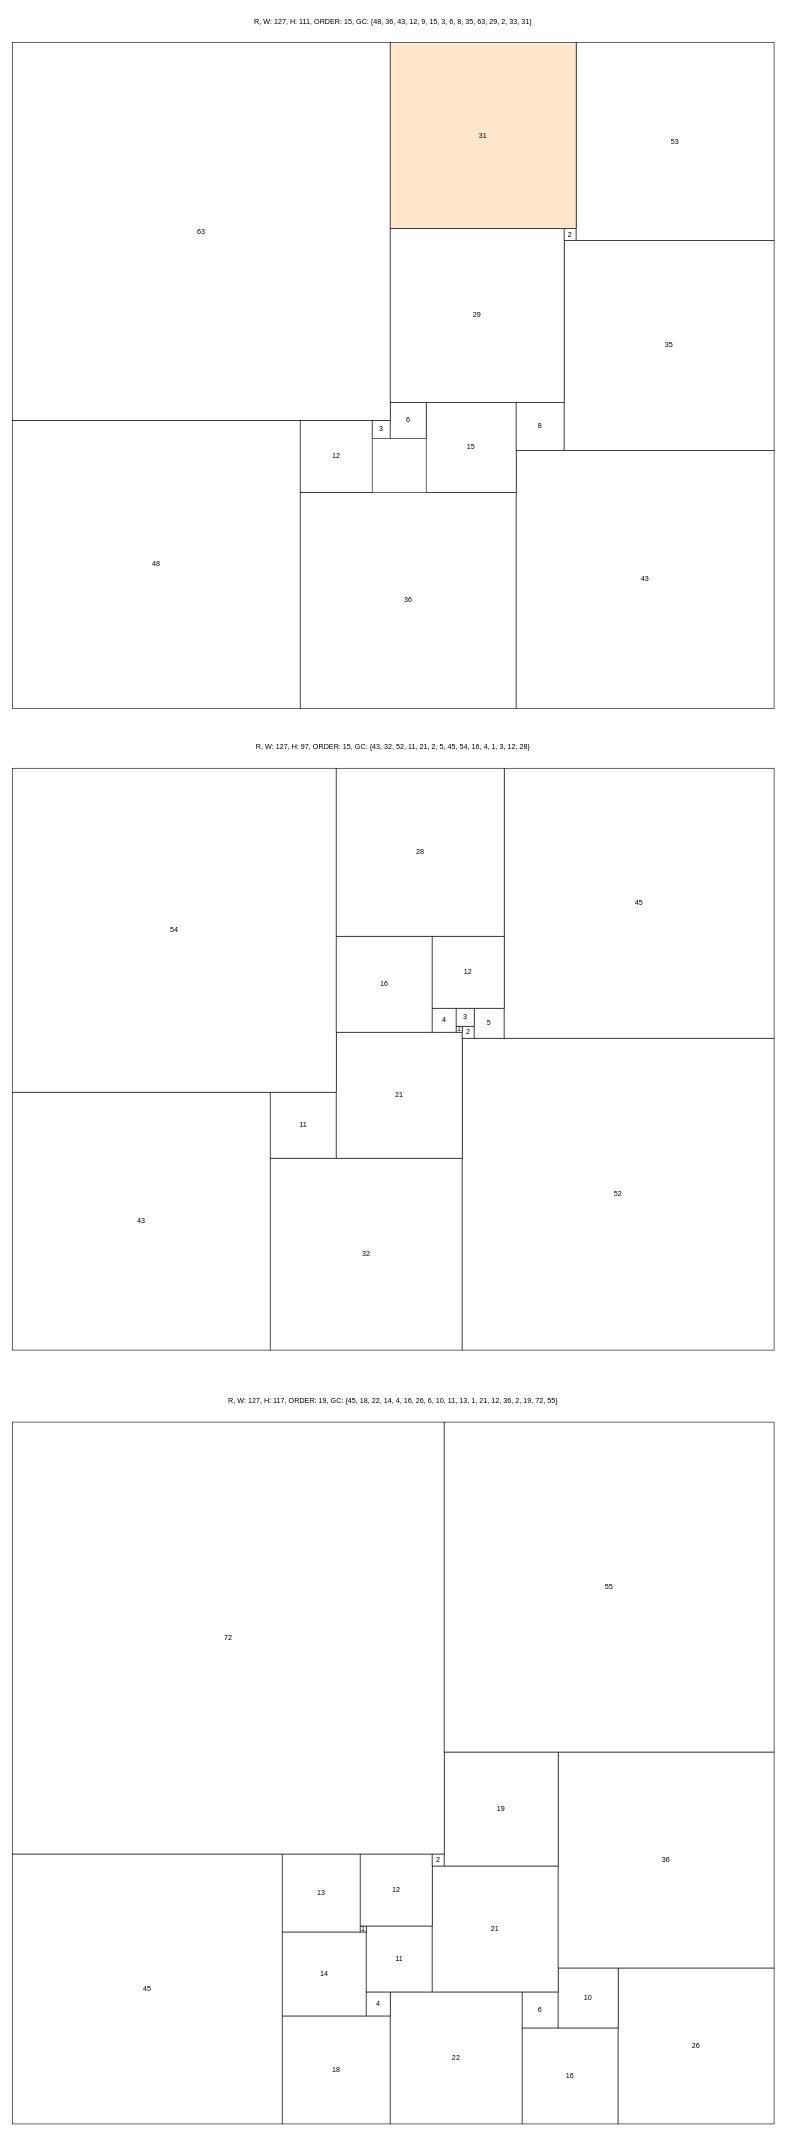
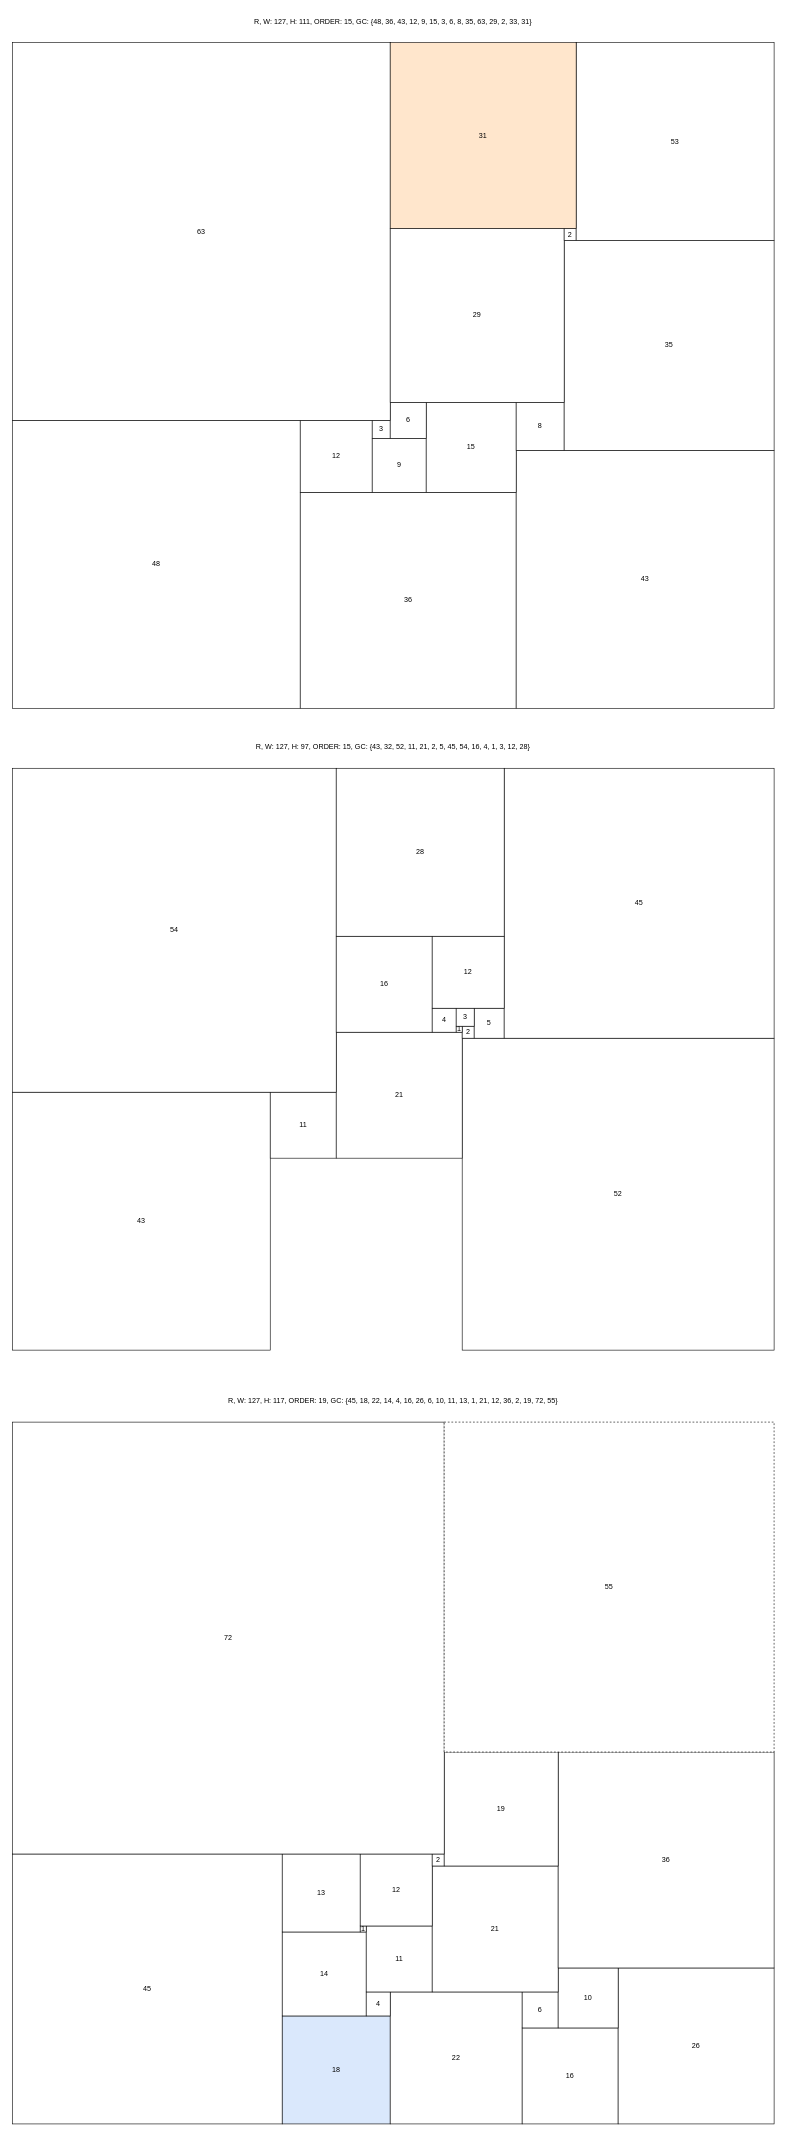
  <mxCell id="0" />
  <mxCell id="1" parent="0" />
  <mxCell id="2" value="R, W: 127, H: 111, ORDER: 15, GC: {48, 36, 43, 12, 9, 15, 3, 6, 8, 35, 63, 29, 2, 33, 31} " style="text;html=1;strokeColor=none;fillColor=none;align=center;verticalAlign=middle;whiteSpace=wrap;rounded=0;flipV=1;" parent="1" vertex="1"><mxGeometry x="20" width="1270" height="30" as="geometry" y="20" /></mxCell>
  <mxCell id="3" value="R, W: 127, H: 97, ORDER: 15, GC: {43, 32, 52, 11, 21, 2, 5, 45, 54, 16, 4, 1, 3, 12, 28} " style="text;html=1;strokeColor=none;fillColor=none;align=center;verticalAlign=middle;whiteSpace=wrap;rounded=0;flipV=1;" parent="1" vertex="1"><mxGeometry x="20" y="1230" width="1270" height="30" as="geometry" /></mxCell>
  <mxCell id="4" value="R, W: 127, H: 117, ORDER: 19, GC: {45, 18, 22, 14, 4, 16, 26, 6, 10, 11, 13, 1, 21, 12, 36, 2, 19, 72, 55} " style="text;html=1;strokeColor=none;fillColor=none;align=center;verticalAlign=middle;whiteSpace=wrap;rounded=0;flipV=1;" parent="1" vertex="1"><mxGeometry x="20" y="2320" width="1270" height="30" as="geometry" /></mxCell>
  <mxCell id="5" value="" style="group;flipV=1;" vertex="1" connectable="0" parent="1"><mxGeometry x="20" y="70" width="1270" height="1110" as="geometry" /></mxCell>
  <mxCell id="6" value="48" style="rounded=0;whiteSpace=wrap;html=1;" parent="5" vertex="1"><mxGeometry y="630" width="480" height="480" as="geometry" /></mxCell>
  <mxCell id="7" value="36" style="rounded=0;whiteSpace=wrap;html=1;" parent="5" vertex="1"><mxGeometry x="480" y="750" width="360" height="360" as="geometry" /></mxCell>
  <mxCell id="8" value="43" style="rounded=0;whiteSpace=wrap;html=1;" parent="5" vertex="1"><mxGeometry x="840" y="680" width="430" height="430" as="geometry" /></mxCell>
  <mxCell id="9" value="12" style="rounded=0;whiteSpace=wrap;html=1;" parent="5" vertex="1"><mxGeometry x="480" y="630" width="120" height="120" as="geometry" /></mxCell>
+ <mxCell id="10" value="9" style="rounded=0;whiteSpace=wrap;html=1;" parent="5" vertex="1"><mxGeometry x="600" y="660" width="90" height="90" as="geometry" /></mxCell>
  <mxCell id="11" value="15" style="rounded=0;whiteSpace=wrap;html=1;" parent="5" vertex="1"><mxGeometry x="690" y="600" width="150" height="150" as="geometry" /></mxCell>
  <mxCell id="12" value="3" style="rounded=0;whiteSpace=wrap;html=1;" parent="5" vertex="1"><mxGeometry x="600" y="630" width="30" height="30" as="geometry" /></mxCell>
  <mxCell id="13" value="6" style="rounded=0;whiteSpace=wrap;html=1;" parent="5" vertex="1"><mxGeometry x="630" y="600" width="60" height="60" as="geometry" /></mxCell>
  <mxCell id="14" value="8" style="rounded=0;whiteSpace=wrap;html=1;" parent="5" vertex="1"><mxGeometry x="840" y="600" width="80" height="80" as="geometry" /></mxCell>
  <mxCell id="15" value="35" style="rounded=0;whiteSpace=wrap;html=1;" parent="5" vertex="1"><mxGeometry x="920" y="330" width="350" height="350" as="geometry" /></mxCell>
  <mxCell id="16" value="63" style="rounded=0;whiteSpace=wrap;html=1;" parent="5" vertex="1"><mxGeometry width="630" height="630" as="geometry" /></mxCell>
  <mxCell id="17" value="29" style="rounded=0;whiteSpace=wrap;html=1;" parent="5" vertex="1"><mxGeometry x="630" y="310" width="290" height="290" as="geometry" /></mxCell>
  <mxCell id="18" value="2" style="rounded=0;whiteSpace=wrap;html=1;" parent="5" vertex="1"><mxGeometry x="920" y="310" width="20" height="20" as="geometry" /></mxCell>
  <mxCell id="19" value="53" style="rounded=0;whiteSpace=wrap;html=1;" parent="5" vertex="1"><mxGeometry x="940" width="330" height="330" as="geometry" /></mxCell>
  <mxCell id="20" value="31" style="rounded=0;whiteSpace=wrap;html=1;fillColor=#ffe6cc;" parent="5" vertex="1"><mxGeometry x="630" width="310" height="310" as="geometry" /></mxCell>
  <mxCell id="21" value="" style="group;flipV=1;" vertex="1" connectable="0" parent="1"><mxGeometry x="20" y="1280" width="1270" height="970" as="geometry" /></mxCell>
  <mxCell id="22" value="43" style="rounded=0;whiteSpace=wrap;html=1;" parent="21" vertex="1"><mxGeometry y="540" width="430" height="430" as="geometry" /></mxCell>
- <mxCell id="23" value="32" style="rounded=0;whiteSpace=wrap;html=1;" parent="21" vertex="1"><mxGeometry x="430" y="650" width="320" height="320" as="geometry" /></mxCell>
  <mxCell id="24" value="52" style="rounded=0;whiteSpace=wrap;html=1;" parent="21" vertex="1"><mxGeometry x="750" y="450" width="520" height="520" as="geometry" /></mxCell>
  <mxCell id="25" value="11" style="rounded=0;whiteSpace=wrap;html=1;" parent="21" vertex="1"><mxGeometry x="430" y="540" width="110" height="110" as="geometry" /></mxCell>
  <mxCell id="26" value="21" style="rounded=0;whiteSpace=wrap;html=1;" parent="21" vertex="1"><mxGeometry x="540" y="440" width="210" height="210" as="geometry" /></mxCell>
  <mxCell id="27" value="2" style="rounded=0;whiteSpace=wrap;html=1;" parent="21" vertex="1"><mxGeometry x="750" y="430" width="20" height="20" as="geometry" /></mxCell>
  <mxCell id="28" value="5" style="rounded=0;whiteSpace=wrap;html=1;" parent="21" vertex="1"><mxGeometry x="770" y="400" width="50" height="50" as="geometry" /></mxCell>
  <mxCell id="29" value="45" style="rounded=0;whiteSpace=wrap;html=1;" parent="21" vertex="1"><mxGeometry x="820" width="450" height="450" as="geometry" /></mxCell>
  <mxCell id="30" value="54" style="rounded=0;whiteSpace=wrap;html=1;" parent="21" vertex="1"><mxGeometry width="540" height="540" as="geometry" /></mxCell>
  <mxCell id="31" value="16" style="rounded=0;whiteSpace=wrap;html=1;" parent="21" vertex="1"><mxGeometry x="540" y="280" width="160" height="160" as="geometry" /></mxCell>
  <mxCell id="32" value="4" style="rounded=0;whiteSpace=wrap;html=1;" parent="21" vertex="1"><mxGeometry x="700" y="400" width="40" height="40" as="geometry" /></mxCell>
  <mxCell id="33" value="1" style="rounded=0;whiteSpace=wrap;html=1;" parent="21" vertex="1"><mxGeometry x="740" y="430" width="10" height="10" as="geometry" /></mxCell>
  <mxCell id="34" value="3" style="rounded=0;whiteSpace=wrap;html=1;" parent="21" vertex="1"><mxGeometry x="740" y="400" width="30" height="30" as="geometry" /></mxCell>
  <mxCell id="35" value="12" style="rounded=0;whiteSpace=wrap;html=1;" parent="21" vertex="1"><mxGeometry x="700" y="280" width="120" height="120" as="geometry" /></mxCell>
  <mxCell id="36" value="28" style="rounded=0;whiteSpace=wrap;html=1;" parent="21" vertex="1"><mxGeometry x="540" width="280" height="280" as="geometry" /></mxCell>
  <mxCell id="37" value="" style="group;flipV=1;" vertex="1" connectable="0" parent="1"><mxGeometry x="20" y="2370" width="1270" height="1170" as="geometry" /></mxCell>
  <mxCell id="38" value="45" style="rounded=0;whiteSpace=wrap;html=1;" parent="37" vertex="1"><mxGeometry y="720" width="450" height="450" as="geometry" /></mxCell>
- <mxCell id="39" value="18" style="rounded=0;whiteSpace=wrap;html=1;" parent="37" vertex="1"><mxGeometry x="450" y="990" width="180" height="180" as="geometry" /></mxCell>
+ <mxCell id="39" value="18" style="rounded=0;whiteSpace=wrap;html=1;fillColor=#dae8fc;" parent="37" vertex="1"><mxGeometry x="450" y="990" width="180" height="180" as="geometry" /></mxCell>
  <mxCell id="40" value="22" style="rounded=0;whiteSpace=wrap;html=1;" parent="37" vertex="1"><mxGeometry x="630" y="950" width="220" height="220" as="geometry" /></mxCell>
  <mxCell id="41" value="14" style="rounded=0;whiteSpace=wrap;html=1;" parent="37" vertex="1"><mxGeometry x="450" y="850" width="140" height="140" as="geometry" /></mxCell>
  <mxCell id="42" value="4" style="rounded=0;whiteSpace=wrap;html=1;" parent="37" vertex="1"><mxGeometry x="590" y="950" width="40" height="40" as="geometry" /></mxCell>
  <mxCell id="43" value="16" style="rounded=0;whiteSpace=wrap;html=1;" parent="37" vertex="1"><mxGeometry x="850" y="1010" width="160" height="160" as="geometry" /></mxCell>
  <mxCell id="44" value="26" style="rounded=0;whiteSpace=wrap;html=1;" parent="37" vertex="1"><mxGeometry x="1010" y="910" width="260" height="260" as="geometry" /></mxCell>
  <mxCell id="45" value="6" style="rounded=0;whiteSpace=wrap;html=1;" parent="37" vertex="1"><mxGeometry x="850" y="950" width="60" height="60" as="geometry" /></mxCell>
  <mxCell id="46" value="10" style="rounded=0;whiteSpace=wrap;html=1;" parent="37" vertex="1"><mxGeometry x="910" y="910" width="100" height="100" as="geometry" /></mxCell>
  <mxCell id="47" value="11" style="rounded=0;whiteSpace=wrap;html=1;" parent="37" vertex="1"><mxGeometry x="590" y="840" width="110" height="110" as="geometry" /></mxCell>
  <mxCell id="48" value="13" style="rounded=0;whiteSpace=wrap;html=1;" parent="37" vertex="1"><mxGeometry x="450" y="720" width="130" height="130" as="geometry" /></mxCell>
  <mxCell id="49" value="1" style="rounded=0;whiteSpace=wrap;html=1;" parent="37" vertex="1"><mxGeometry x="580" y="840" width="10" height="10" as="geometry" /></mxCell>
  <mxCell id="50" value="21" style="rounded=0;whiteSpace=wrap;html=1;" parent="37" vertex="1"><mxGeometry x="700" y="740" width="210" height="210" as="geometry" /></mxCell>
  <mxCell id="51" value="12" style="rounded=0;whiteSpace=wrap;html=1;" parent="37" vertex="1"><mxGeometry x="580" y="720" width="120" height="120" as="geometry" /></mxCell>
  <mxCell id="52" value="36" style="rounded=0;whiteSpace=wrap;html=1;" parent="37" vertex="1"><mxGeometry x="910" y="550" width="360" height="360" as="geometry" /></mxCell>
  <mxCell id="53" value="2" style="rounded=0;whiteSpace=wrap;html=1;" parent="37" vertex="1"><mxGeometry x="700" y="720" width="20" height="20" as="geometry" /></mxCell>
  <mxCell id="54" value="19" style="rounded=0;whiteSpace=wrap;html=1;" parent="37" vertex="1"><mxGeometry x="720" y="550" width="190" height="190" as="geometry" /></mxCell>
  <mxCell id="55" value="72" style="rounded=0;whiteSpace=wrap;html=1;" parent="37" vertex="1"><mxGeometry width="720" height="720" as="geometry" /></mxCell>
- <mxCell id="56" value="55" style="rounded=0;whiteSpace=wrap;html=1;" parent="37" vertex="1"><mxGeometry x="720" width="550" height="550" as="geometry" /></mxCell>
+ <mxCell id="56" value="55" style="rounded=0;whiteSpace=wrap;html=1;dashed=1;" parent="37" vertex="1"><mxGeometry x="720" width="550" height="550" as="geometry" /></mxCell>
